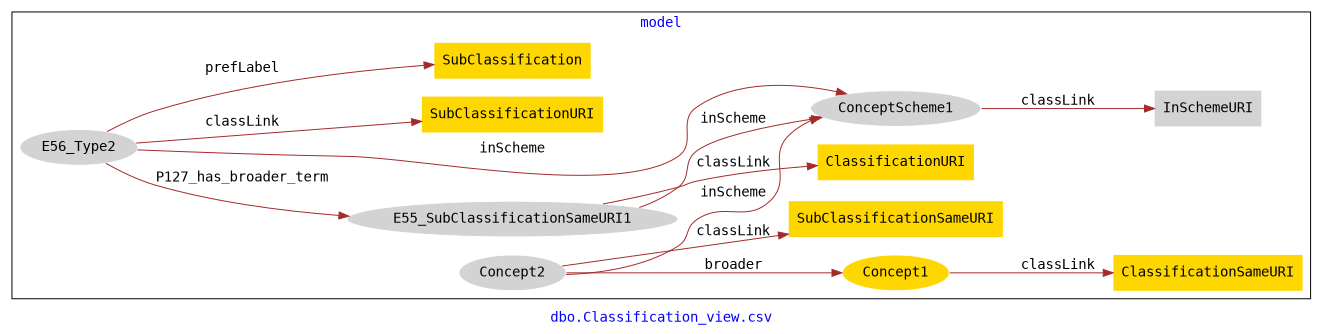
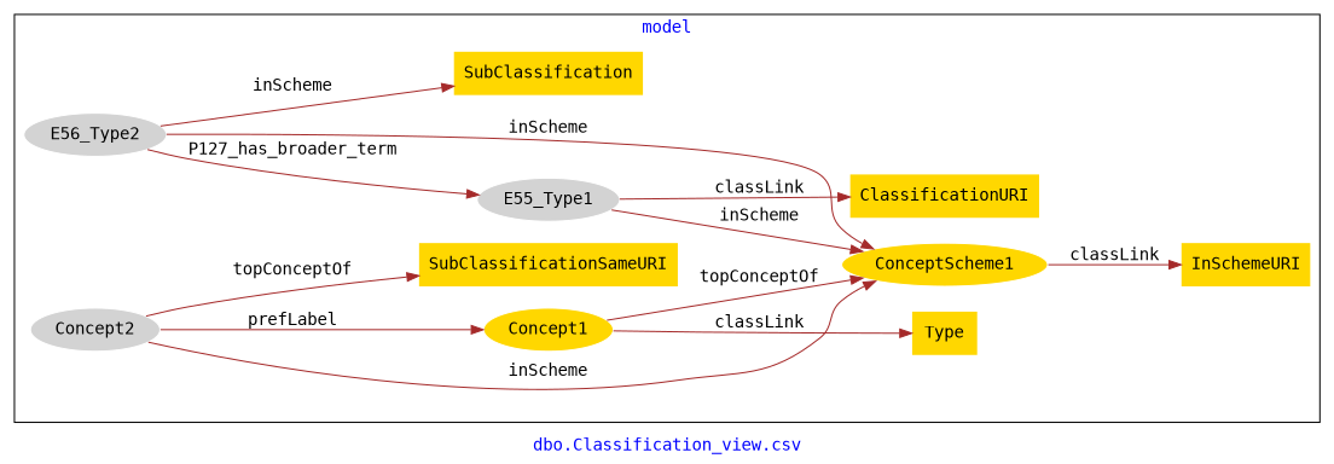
  digraph {
    fontcolor=blue
    fontname="DejaVu Sans Mono"
    label="dbo.Classification_view.csv"
    rankdir=LR
    remincross=true
    node [fillcolor=gold fontname="DejaVu Sans Mono" style=filled shape=plaintext]
    edge [color=brown fontcolor=black fontname="DejaVu Sans Mono"]
-   n1 [color=white fillcolor=lightgray label=E55_SubClassificationSameURI1 shape=""]
+   n1 [color=white fillcolor=lightgray label=E55_Type1 shape=""]
    n2 [label=ClassificationURI]
-   n3 [color=white fillcolor=lightgray label=ConceptScheme1 shape=""]
+   n3 [color=white label=ConceptScheme1 shape=""]
    n4 [color=white fillcolor=lightgray label=E56_Type2 shape=""]
-   n5 [label=SubClassificationURI]
    n6 [label=SubClassification]
    n7 [color=white label=Concept1 shape=""]
-   n8 [label=ClassificationSameURI]
+   n8 [label=Type]
    n9 [color=white fillcolor=lightgray label=Concept2 shape=""]
    n10 [label=SubClassificationSameURI]
-   n11 [fillcolor=lightgray label=InSchemeURI]
+   n11 [label=InSchemeURI]
    subgraph cluster_1 {
      label=model
      n1
      n2
      n3
      n4
-     n5
      n6
      n7
      n8
      n9
      n10
      n11
    }
    n1 -> n2 [label=classLink]
    n1 -> n3 [label=inScheme]
    n3 -> n11 [label=classLink]
    n4 -> n1 [label=P127_has_broader_term]
    n4 -> n3 [label=inScheme]
-   n4 -> n5 [label=classLink]
-   n4 -> n6 [label=prefLabel]
+   n4 -> n6 [label=inScheme]
+   n7 -> n3 [label=topConceptOf]
    n7 -> n8 [label=classLink]
    n9 -> n3 [label=inScheme]
-   n9 -> n7 [label=broader]
-   n9 -> n10 [label=classLink]
+   n9 -> n7 [label=prefLabel]
+   n9 -> n10 [label=topConceptOf]
  }
